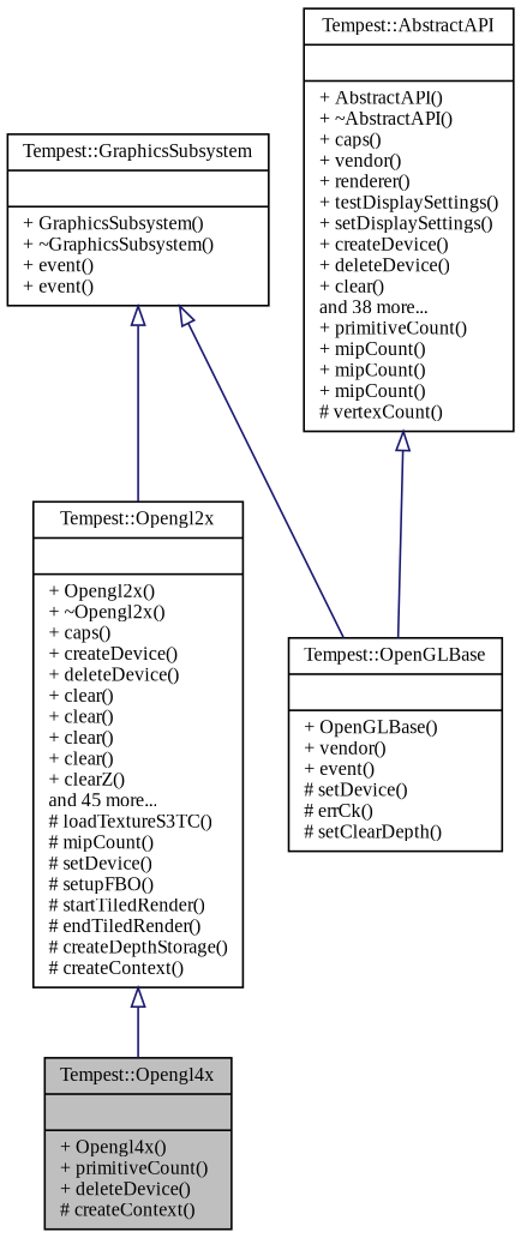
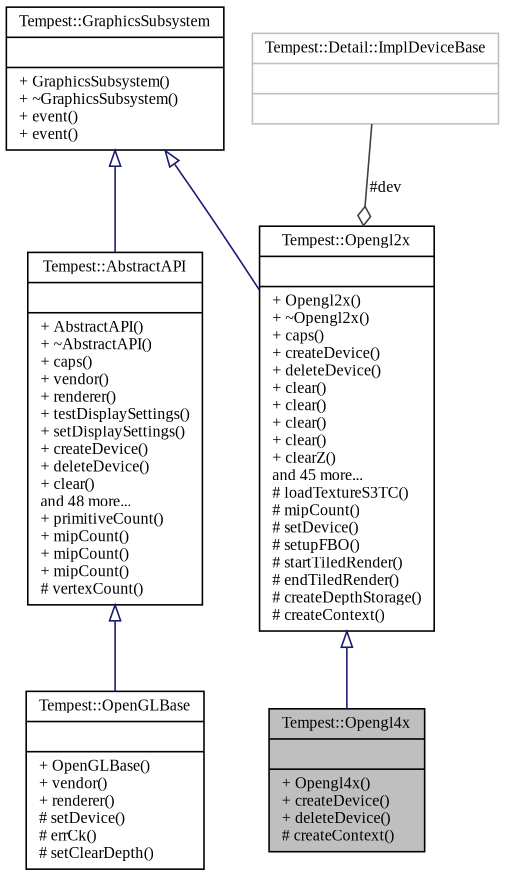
  digraph {
    fontname="Liberation Serif"
    node [color=black fillcolor=white fontname="Liberation Serif" fontsize=10 shape=record style=filled]
    edge [arrowtail=onormal color=midnightblue dir=back fontname="Liberation Serif" fontsize=10 labelfontname=Helvetica labelfontsize=10 style=solid]
-   n1 [fillcolor=grey75 fontcolor=black height=0.2 label="{Tempest::Opengl4x\n||+ Opengl4x()\l+ primitiveCount()\l+ deleteDevice()\l# createContext()\l}" width=0.4]
+   n1 [fillcolor=grey75 fontcolor=black height=0.2 label="{Tempest::Opengl4x\n||+ Opengl4x()\l+ createDevice()\l+ deleteDevice()\l# createContext()\l}" width=0.4]
    n2 [height=0.2 label="{Tempest::Opengl2x\n||+ Opengl2x()\l+ ~Opengl2x()\l+ caps()\l+ createDevice()\l+ deleteDevice()\l+ clear()\l+ clear()\l+ clear()\l+ clear()\l+ clearZ()\land 45 more...\l# loadTextureS3TC()\l# mipCount()\l# setDevice()\l# setupFBO()\l# startTiledRender()\l# endTiledRender()\l# createDepthStorage()\l# createContext()\l}" width=0.4]
-   n3 [height=0.2 label="{Tempest::OpenGLBase\n||+ OpenGLBase()\l+ vendor()\l+ event()\l# setDevice()\l# errCk()\l# setClearDepth()\l}" width=0.4]
-   n4 [height=0.2 label="{Tempest::AbstractAPI\n||+ AbstractAPI()\l+ ~AbstractAPI()\l+ caps()\l+ vendor()\l+ renderer()\l+ testDisplaySettings()\l+ setDisplaySettings()\l+ createDevice()\l+ deleteDevice()\l+ clear()\land 38 more...\l+ primitiveCount()\l+ mipCount()\l+ mipCount()\l+ mipCount()\l# vertexCount()\l}" width=0.4]
+   n3 [height=0.2 label="{Tempest::OpenGLBase\n||+ OpenGLBase()\l+ vendor()\l+ renderer()\l# setDevice()\l# errCk()\l# setClearDepth()\l}" width=0.4]
+   n4 [height=0.2 label="{Tempest::AbstractAPI\n||+ AbstractAPI()\l+ ~AbstractAPI()\l+ caps()\l+ vendor()\l+ renderer()\l+ testDisplaySettings()\l+ setDisplaySettings()\l+ createDevice()\l+ deleteDevice()\l+ clear()\land 48 more...\l+ primitiveCount()\l+ mipCount()\l+ mipCount()\l+ mipCount()\l# vertexCount()\l}" width=0.4]
    n5 [height=0.2 label="{Tempest::GraphicsSubsystem\n||+ GraphicsSubsystem()\l+ ~GraphicsSubsystem()\l+ event()\l+ event()\l}" width=0.4]
+   n6 [color=grey75 height=0.2 label="{Tempest::Detail::ImplDeviceBase\n||}" width=0.4]
    n2 -> n1
    n4 -> n3
    n5 -> n2
-   n5 -> n3
+   n5 -> n4
+   n6 -> n2 [arrowhead=odiamond color=grey25 label=" #dev" arrowtail="" dir=""]
  }
